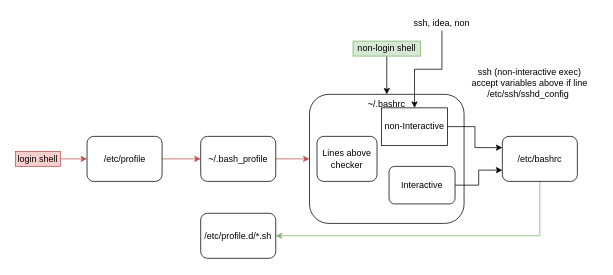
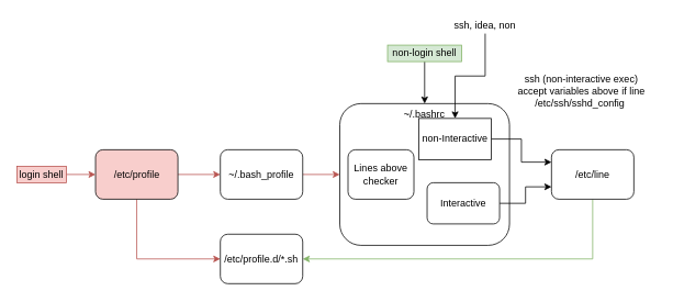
  <mxCell id="0" />
  <mxCell id="1" parent="0" />
+ <mxCell id="2" style="edgeStyle=orthogonalEdgeStyle;rounded=0;orthogonalLoop=1;jettySize=auto;html=1;exitX=0.5;exitY=1;exitDx=0;exitDy=0;entryX=0;entryY=0.5;entryDx=0;entryDy=0;fillColor=#f8cecc;strokeColor=#b85450;" parent="1" source="4" target="10" edge="1"><mxGeometry relative="1" as="geometry"><mxPoint x="247" y="301" as="targetPoint" /><Array as="points"><mxPoint x="166" y="314" /></Array></mxGeometry></mxCell>
  <mxCell id="3" value="" style="edgeStyle=orthogonalEdgeStyle;rounded=0;orthogonalLoop=1;jettySize=auto;html=1;fillColor=#f8cecc;strokeColor=#b85450;" parent="1" source="4" target="6" edge="1"><mxGeometry relative="1" as="geometry" /></mxCell>
- <mxCell id="4" value="/etc/profile" style="rounded=1;whiteSpace=wrap;html=1;" parent="1" vertex="1"><mxGeometry x="115.5" y="181" width="100" height="60" as="geometry" /></mxCell>
+ <mxCell id="4" value="/etc/profile" style="rounded=1;whiteSpace=wrap;html=1;fillColor=#f8cecc;" parent="1" vertex="1"><mxGeometry x="115.5" y="181" width="100" height="60" as="geometry" /></mxCell>
  <mxCell id="5" value="" style="edgeStyle=orthogonalEdgeStyle;rounded=0;orthogonalLoop=1;jettySize=auto;html=1;fillColor=#f8cecc;strokeColor=#b85450;" parent="1" source="6" target="7" edge="1"><mxGeometry relative="1" as="geometry" /></mxCell>
  <mxCell id="6" value="~/.bash_profile" style="rounded=1;whiteSpace=wrap;html=1;" parent="1" vertex="1"><mxGeometry x="267" y="181" width="100" height="60" as="geometry" /></mxCell>
  <mxCell id="7" value="~/.bashrc&lt;br&gt;" style="rounded=1;whiteSpace=wrap;html=1;verticalAlign=top;" parent="1" vertex="1"><mxGeometry x="412" y="125" width="206" height="172" as="geometry" /></mxCell>
  <mxCell id="8" style="edgeStyle=orthogonalEdgeStyle;rounded=0;orthogonalLoop=1;jettySize=auto;html=1;exitX=0.5;exitY=1;exitDx=0;exitDy=0;entryX=1;entryY=0.5;entryDx=0;entryDy=0;fillColor=#d5e8d4;strokeColor=#82b366;" parent="1" source="9" target="10" edge="1"><mxGeometry relative="1" as="geometry" /></mxCell>
- <mxCell id="9" value="/etc/bashrc" style="rounded=1;whiteSpace=wrap;html=1;" parent="1" vertex="1"><mxGeometry x="669" y="181" width="100" height="60" as="geometry" /></mxCell>
+ <mxCell id="9" value="/etc/line" style="rounded=1;whiteSpace=wrap;html=1;" parent="1" vertex="1"><mxGeometry x="669" y="181" width="100" height="60" as="geometry" /></mxCell>
  <mxCell id="10" value="/etc/profile.d/*.sh" style="rounded=1;whiteSpace=wrap;html=1;" parent="1" vertex="1"><mxGeometry x="267" y="283.5" width="100" height="60" as="geometry" /></mxCell>
  <mxCell id="11" value="" style="endArrow=classic;html=1;entryX=0;entryY=0.5;entryDx=0;entryDy=0;fillColor=#f8cecc;strokeColor=#b85450;" parent="1" source="14" target="4" edge="1"><mxGeometry width="50" height="50" relative="1" as="geometry"><mxPoint x="47" y="211" as="sourcePoint" /><mxPoint x="87" y="191" as="targetPoint" /></mxGeometry></mxCell>
  <mxCell id="12" style="edgeStyle=orthogonalEdgeStyle;rounded=0;orthogonalLoop=1;jettySize=auto;html=1;exitX=0.5;exitY=1;exitDx=0;exitDy=0;entryX=0.5;entryY=0;entryDx=0;entryDy=0;" parent="1" source="13" target="7" edge="1"><mxGeometry relative="1" as="geometry" /></mxCell>
  <mxCell id="13" value="non-login shell" style="text;html=1;strokeColor=#82b366;fillColor=#d5e8d4;align=center;verticalAlign=middle;whiteSpace=wrap;rounded=0;" parent="1" vertex="1"><mxGeometry x="470" y="54" width="90" height="20" as="geometry" /></mxCell>
  <mxCell id="14" value="login shell" style="text;html=1;strokeColor=#b85450;fillColor=#f8cecc;align=center;verticalAlign=middle;whiteSpace=wrap;rounded=0;" parent="1" vertex="1"><mxGeometry x="20" y="201" width="60" height="20" as="geometry" /></mxCell>
  <mxCell id="15" value="ssh (non-interactive exec)&lt;br&gt;accept variables above if line&lt;br&gt;/etc/ssh/sshd_config&amp;nbsp;" style="text;html=1;strokeColor=none;fillColor=none;align=center;verticalAlign=middle;whiteSpace=wrap;rounded=0;" parent="1" vertex="1"><mxGeometry x="616" y="100" width="179" height="20" as="geometry" /></mxCell>
  <mxCell id="16" style="edgeStyle=orthogonalEdgeStyle;rounded=0;orthogonalLoop=1;jettySize=auto;html=1;exitX=1;exitY=0.5;exitDx=0;exitDy=0;entryX=0;entryY=0.25;entryDx=0;entryDy=0;startArrow=none;startFill=0;endArrow=classic;endFill=1;" edge="1" parent="1" source="17" target="9"><mxGeometry relative="1" as="geometry" /></mxCell>
  <mxCell id="17" value="non-Interactive" style="rounded=0;whiteSpace=wrap;html=1;" vertex="1" parent="1"><mxGeometry x="508" y="143" width="88" height="50" as="geometry" /></mxCell>
  <mxCell id="18" style="edgeStyle=orthogonalEdgeStyle;rounded=0;orthogonalLoop=1;jettySize=auto;html=1;exitX=1;exitY=0.5;exitDx=0;exitDy=0;entryX=0;entryY=0.75;entryDx=0;entryDy=0;startArrow=none;startFill=0;endArrow=classic;endFill=1;" edge="1" parent="1" source="19" target="9"><mxGeometry relative="1" as="geometry" /></mxCell>
  <mxCell id="19" value="Interactive" style="whiteSpace=wrap;html=1;rounded=1;" vertex="1" parent="1"><mxGeometry x="518" y="221" width="88" height="50" as="geometry" /></mxCell>
  <mxCell id="20" style="edgeStyle=orthogonalEdgeStyle;rounded=0;orthogonalLoop=1;jettySize=auto;html=1;exitX=0.5;exitY=1;exitDx=0;exitDy=0;startArrow=none;startFill=0;endArrow=classic;endFill=1;" edge="1" parent="1" source="21" target="17"><mxGeometry relative="1" as="geometry" /></mxCell>
  <mxCell id="21" value="ssh, idea, non" style="text;html=1;strokeColor=none;fillColor=none;align=center;verticalAlign=middle;whiteSpace=wrap;rounded=0;" vertex="1" parent="1"><mxGeometry x="534" y="20" width="109" height="20" as="geometry" /></mxCell>
  <mxCell id="22" value="Lines above&lt;br&gt;checker" style="whiteSpace=wrap;html=1;rounded=1;" vertex="1" parent="1"><mxGeometry x="422" y="181" width="80" height="60" as="geometry" /></mxCell>
